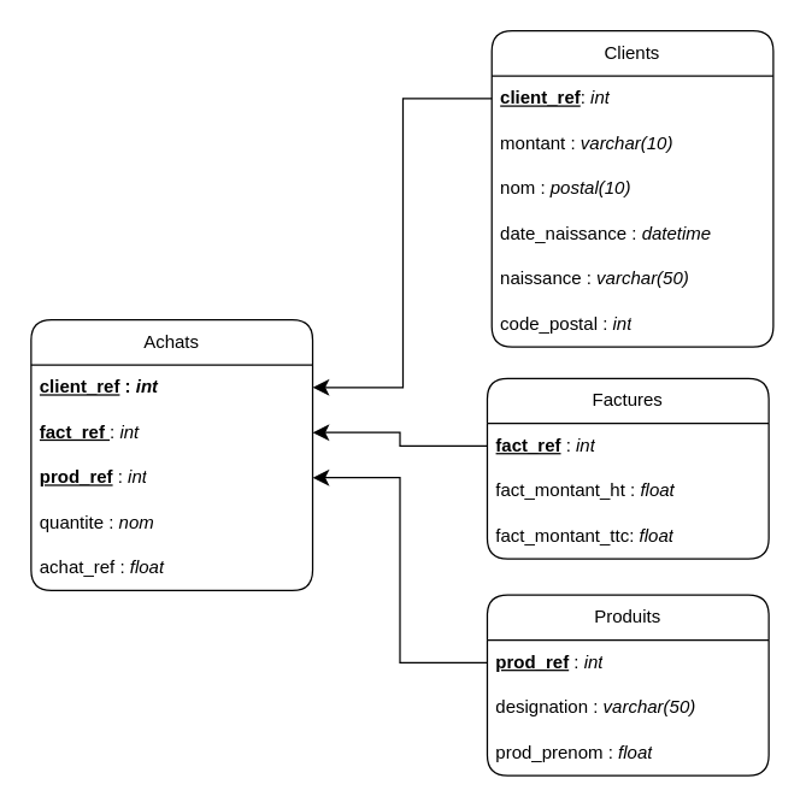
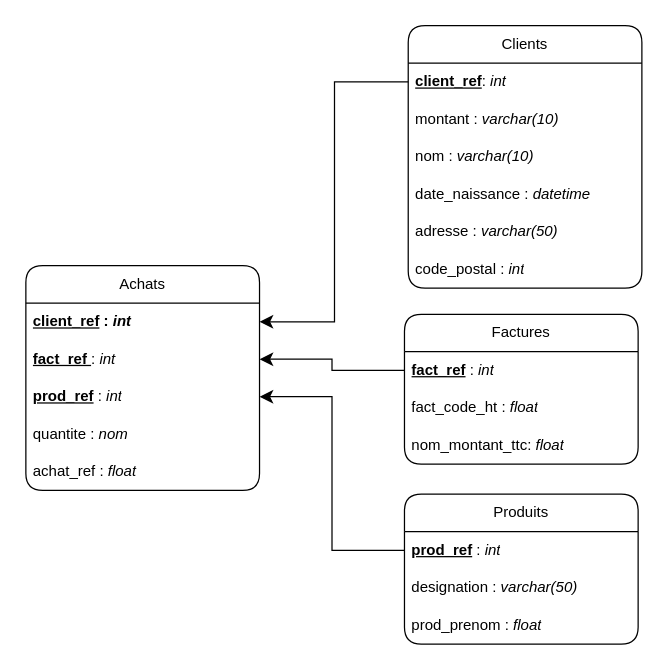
  <mxCell id="0" />
  <mxCell id="1" parent="0" />
  <mxCell id="2" value="Produits" style="swimlane;fontStyle=0;childLayout=stackLayout;horizontal=1;startSize=30;horizontalStack=0;resizeParent=1;resizeParentMax=0;resizeLast=0;collapsible=1;marginBottom=0;whiteSpace=wrap;html=1;shadow=0;swimlaneLine=1;glass=0;rounded=1;fillColor=none;fillStyle=dashed;gradientColor=default;swimlaneFillColor=none;" parent="1" vertex="1"><mxGeometry x="323" y="395" width="187" height="120" as="geometry" /></mxCell>
  <mxCell id="3" value="&lt;u&gt;&lt;b&gt;prod_ref&lt;/b&gt;&lt;/u&gt;&amp;nbsp;:&amp;nbsp;&lt;i&gt;int&lt;/i&gt;" style="text;strokeColor=none;fillColor=none;align=left;verticalAlign=middle;spacingLeft=4;spacingRight=4;overflow=hidden;points=[[0,0.5],[1,0.5]];portConstraint=eastwest;rotatable=0;whiteSpace=wrap;html=1;shadow=0;swimlaneLine=1;glass=0;rounded=1;" parent="2" vertex="1"><mxGeometry y="30" width="187" height="30" as="geometry" /></mxCell>
  <mxCell id="4" value="designation :&amp;nbsp;&lt;i&gt;varchar(50)&lt;/i&gt;" style="text;strokeColor=none;fillColor=none;align=left;verticalAlign=middle;spacingLeft=4;spacingRight=4;overflow=hidden;points=[[0,0.5],[1,0.5]];portConstraint=eastwest;rotatable=0;whiteSpace=wrap;html=1;shadow=0;swimlaneLine=1;glass=0;rounded=1;" parent="2" vertex="1"><mxGeometry y="60" width="187" height="30" as="geometry" /></mxCell>
  <mxCell id="5" value="prod_prenom :&amp;nbsp;&lt;i&gt;float&lt;/i&gt;" style="text;strokeColor=none;fillColor=none;align=left;verticalAlign=middle;spacingLeft=4;spacingRight=4;overflow=hidden;points=[[0,0.5],[1,0.5]];portConstraint=eastwest;rotatable=0;whiteSpace=wrap;html=1;shadow=0;swimlaneLine=1;glass=0;rounded=1;" parent="2" vertex="1"><mxGeometry y="90" width="187" height="30" as="geometry" /></mxCell>
  <mxCell id="6" value="Achats" style="swimlane;fontStyle=0;childLayout=stackLayout;horizontal=1;startSize=30;horizontalStack=0;resizeParent=1;resizeParentMax=0;resizeLast=0;collapsible=1;marginBottom=0;whiteSpace=wrap;html=1;shadow=0;swimlaneLine=1;glass=0;rounded=1;fillColor=none;" parent="1" vertex="1"><mxGeometry x="20" y="212" width="187" height="180" as="geometry" /></mxCell>
  <mxCell id="7" value="&lt;b&gt;&lt;u style=&quot;&quot;&gt;client_ref&lt;/u&gt; : &lt;i&gt;int&lt;/i&gt;&lt;/b&gt;" style="text;strokeColor=none;fillColor=none;align=left;verticalAlign=middle;spacingLeft=4;spacingRight=4;overflow=hidden;points=[[0,0.5],[1,0.5]];portConstraint=eastwest;rotatable=0;whiteSpace=wrap;html=1;shadow=0;swimlaneLine=1;glass=0;rounded=1;" parent="6" vertex="1"><mxGeometry y="30" width="187" height="30" as="geometry" /></mxCell>
  <mxCell id="8" value="&lt;b style=&quot;text-decoration-line: underline;&quot;&gt;fact_ref &lt;/b&gt;: &lt;i style=&quot;&quot;&gt;int&amp;nbsp;&lt;/i&gt;" style="text;strokeColor=none;fillColor=none;align=left;verticalAlign=middle;spacingLeft=4;spacingRight=4;overflow=hidden;points=[[0,0.5],[1,0.5]];portConstraint=eastwest;rotatable=0;whiteSpace=wrap;html=1;shadow=0;swimlaneLine=1;glass=0;rounded=1;" parent="6" vertex="1"><mxGeometry y="60" width="187" height="30" as="geometry" /></mxCell>
  <mxCell id="9" value="&lt;b&gt;&lt;u&gt;prod_ref&lt;/u&gt;&lt;/b&gt; : &lt;i&gt;int&lt;/i&gt;" style="text;strokeColor=none;fillColor=none;align=left;verticalAlign=middle;spacingLeft=4;spacingRight=4;overflow=hidden;points=[[0,0.5],[1,0.5]];portConstraint=eastwest;rotatable=0;whiteSpace=wrap;html=1;shadow=0;swimlaneLine=1;glass=0;rounded=1;" parent="6" vertex="1"><mxGeometry y="90" width="187" height="30" as="geometry" /></mxCell>
  <mxCell id="10" value="quantite : &lt;i&gt;nom&lt;/i&gt;" style="text;strokeColor=none;fillColor=none;align=left;verticalAlign=middle;spacingLeft=4;spacingRight=4;overflow=hidden;points=[[0,0.5],[1,0.5]];portConstraint=eastwest;rotatable=0;whiteSpace=wrap;html=1;shadow=0;swimlaneLine=1;glass=0;rounded=1;" parent="6" vertex="1"><mxGeometry y="120" width="187" height="30" as="geometry" /></mxCell>
  <mxCell id="11" value="achat_ref : &lt;i&gt;float&lt;/i&gt;" style="text;strokeColor=none;fillColor=none;align=left;verticalAlign=middle;spacingLeft=4;spacingRight=4;overflow=hidden;points=[[0,0.5],[1,0.5]];portConstraint=eastwest;rotatable=0;whiteSpace=wrap;html=1;shadow=0;swimlaneLine=1;glass=0;rounded=1;" parent="6" vertex="1"><mxGeometry y="150" width="187" height="30" as="geometry" /></mxCell>
  <mxCell id="12" value="Clients" style="swimlane;fontStyle=0;childLayout=stackLayout;horizontal=1;startSize=30;horizontalStack=0;resizeParent=1;resizeParentMax=0;resizeLast=0;collapsible=1;marginBottom=0;whiteSpace=wrap;html=1;shadow=0;swimlaneLine=1;glass=0;rounded=1;fillColor=none;fillStyle=dashed;gradientColor=default;swimlaneFillColor=none;" parent="1" vertex="1"><mxGeometry x="326" y="20" width="187" height="210" as="geometry" /></mxCell>
  <mxCell id="13" value="&lt;b&gt;&lt;u&gt;client_ref&lt;/u&gt;&lt;/b&gt;:&amp;nbsp;&lt;i&gt;int&lt;/i&gt;" style="text;strokeColor=none;fillColor=none;align=left;verticalAlign=middle;spacingLeft=4;spacingRight=4;overflow=hidden;points=[[0,0.5],[1,0.5]];portConstraint=eastwest;rotatable=0;whiteSpace=wrap;html=1;shadow=0;swimlaneLine=1;glass=0;rounded=1;" parent="12" vertex="1"><mxGeometry y="30" width="187" height="30" as="geometry" /></mxCell>
  <mxCell id="14" value="montant :&amp;nbsp;&lt;i&gt;varchar(10)&lt;/i&gt;" style="text;strokeColor=none;fillColor=none;align=left;verticalAlign=middle;spacingLeft=4;spacingRight=4;overflow=hidden;points=[[0,0.5],[1,0.5]];portConstraint=eastwest;rotatable=0;whiteSpace=wrap;html=1;shadow=0;swimlaneLine=1;glass=0;rounded=1;" parent="12" vertex="1"><mxGeometry y="60" width="187" height="30" as="geometry" /></mxCell>
- <mxCell id="15" value="nom : &lt;i&gt;postal(10)&lt;/i&gt;" style="text;strokeColor=none;fillColor=none;align=left;verticalAlign=middle;spacingLeft=4;spacingRight=4;overflow=hidden;points=[[0,0.5],[1,0.5]];portConstraint=eastwest;rotatable=0;whiteSpace=wrap;html=1;shadow=0;swimlaneLine=1;glass=0;rounded=1;" parent="12" vertex="1"><mxGeometry y="90" width="187" height="30" as="geometry" /></mxCell>
+ <mxCell id="15" value="nom : &lt;i&gt;varchar(10)&lt;/i&gt;" style="text;strokeColor=none;fillColor=none;align=left;verticalAlign=middle;spacingLeft=4;spacingRight=4;overflow=hidden;points=[[0,0.5],[1,0.5]];portConstraint=eastwest;rotatable=0;whiteSpace=wrap;html=1;shadow=0;swimlaneLine=1;glass=0;rounded=1;" parent="12" vertex="1"><mxGeometry y="90" width="187" height="30" as="geometry" /></mxCell>
  <mxCell id="16" value="date_naissance : &lt;i&gt;datetime&lt;/i&gt;" style="text;strokeColor=none;fillColor=none;align=left;verticalAlign=middle;spacingLeft=4;spacingRight=4;overflow=hidden;points=[[0,0.5],[1,0.5]];portConstraint=eastwest;rotatable=0;whiteSpace=wrap;html=1;shadow=0;swimlaneLine=1;glass=0;rounded=1;" parent="12" vertex="1"><mxGeometry y="120" width="187" height="30" as="geometry" /></mxCell>
- <mxCell id="17" value="naissance : &lt;i&gt;varchar(50)&lt;/i&gt;" style="text;strokeColor=none;fillColor=none;align=left;verticalAlign=middle;spacingLeft=4;spacingRight=4;overflow=hidden;points=[[0,0.5],[1,0.5]];portConstraint=eastwest;rotatable=0;whiteSpace=wrap;html=1;shadow=0;swimlaneLine=1;glass=0;rounded=1;" parent="12" vertex="1"><mxGeometry y="150" width="187" height="30" as="geometry" /></mxCell>
+ <mxCell id="17" value="adresse : &lt;i&gt;varchar(50)&lt;/i&gt;" style="text;strokeColor=none;fillColor=none;align=left;verticalAlign=middle;spacingLeft=4;spacingRight=4;overflow=hidden;points=[[0,0.5],[1,0.5]];portConstraint=eastwest;rotatable=0;whiteSpace=wrap;html=1;shadow=0;swimlaneLine=1;glass=0;rounded=1;" parent="12" vertex="1"><mxGeometry y="150" width="187" height="30" as="geometry" /></mxCell>
  <mxCell id="18" value="code_postal : &lt;i&gt;int&lt;/i&gt;" style="text;strokeColor=none;fillColor=none;align=left;verticalAlign=middle;spacingLeft=4;spacingRight=4;overflow=hidden;points=[[0,0.5],[1,0.5]];portConstraint=eastwest;rotatable=0;whiteSpace=wrap;html=1;shadow=0;swimlaneLine=1;glass=0;rounded=1;" parent="12" vertex="1"><mxGeometry y="180" width="187" height="30" as="geometry" /></mxCell>
  <mxCell id="19" value="Factures" style="swimlane;fontStyle=0;childLayout=stackLayout;horizontal=1;startSize=30;horizontalStack=0;resizeParent=1;resizeParentMax=0;resizeLast=0;collapsible=1;marginBottom=0;whiteSpace=wrap;html=1;shadow=0;swimlaneLine=1;glass=0;rounded=1;fillColor=none;" parent="1" vertex="1"><mxGeometry x="323" y="251" width="187" height="120" as="geometry" /></mxCell>
  <mxCell id="20" value="&lt;b&gt;&lt;u&gt;fact_ref&lt;/u&gt;&lt;/b&gt;&amp;nbsp;: &lt;i&gt;int&lt;/i&gt;" style="text;strokeColor=none;fillColor=none;align=left;verticalAlign=middle;spacingLeft=4;spacingRight=4;overflow=hidden;points=[[0,0.5],[1,0.5]];portConstraint=eastwest;rotatable=0;whiteSpace=wrap;html=1;shadow=0;swimlaneLine=1;glass=0;rounded=1;" parent="19" vertex="1"><mxGeometry y="30" width="187" height="30" as="geometry" /></mxCell>
- <mxCell id="21" value="fact_montant_ht : &lt;i&gt;float&lt;/i&gt;" style="text;strokeColor=none;fillColor=none;align=left;verticalAlign=middle;spacingLeft=4;spacingRight=4;overflow=hidden;points=[[0,0.5],[1,0.5]];portConstraint=eastwest;rotatable=0;whiteSpace=wrap;html=1;shadow=0;swimlaneLine=1;glass=0;rounded=1;" parent="19" vertex="1"><mxGeometry y="60" width="187" height="30" as="geometry" /></mxCell>
- <mxCell id="22" value="fact_montant_ttc: &lt;i&gt;float&lt;/i&gt;" style="text;strokeColor=none;fillColor=none;align=left;verticalAlign=middle;spacingLeft=4;spacingRight=4;overflow=hidden;points=[[0,0.5],[1,0.5]];portConstraint=eastwest;rotatable=0;whiteSpace=wrap;html=1;shadow=0;swimlaneLine=1;glass=0;rounded=1;" parent="19" vertex="1"><mxGeometry y="90" width="187" height="30" as="geometry" /></mxCell>
+ <mxCell id="21" value="fact_code_ht : &lt;i&gt;float&lt;/i&gt;" style="text;strokeColor=none;fillColor=none;align=left;verticalAlign=middle;spacingLeft=4;spacingRight=4;overflow=hidden;points=[[0,0.5],[1,0.5]];portConstraint=eastwest;rotatable=0;whiteSpace=wrap;html=1;shadow=0;swimlaneLine=1;glass=0;rounded=1;" parent="19" vertex="1"><mxGeometry y="60" width="187" height="30" as="geometry" /></mxCell>
+ <mxCell id="22" value="nom_montant_ttc: &lt;i&gt;float&lt;/i&gt;" style="text;strokeColor=none;fillColor=none;align=left;verticalAlign=middle;spacingLeft=4;spacingRight=4;overflow=hidden;points=[[0,0.5],[1,0.5]];portConstraint=eastwest;rotatable=0;whiteSpace=wrap;html=1;shadow=0;swimlaneLine=1;glass=0;rounded=1;" parent="19" vertex="1"><mxGeometry y="90" width="187" height="30" as="geometry" /></mxCell>
  <mxCell id="23" value="" style="edgeStyle=elbowEdgeStyle;elbow=horizontal;endArrow=classic;html=1;curved=0;rounded=0;endSize=8;startSize=8;labelBorderColor=none;strokeColor=default;targetPerimeterSpacing=13;jumpStyle=none;entryX=1;entryY=0.5;entryDx=0;entryDy=0;exitX=0;exitY=0.5;exitDx=0;exitDy=0;shadow=0;" parent="1" source="3" target="9" edge="1"><mxGeometry width="50" height="50" relative="1" as="geometry"><mxPoint x="185" y="594" as="sourcePoint" /><mxPoint x="235" y="544" as="targetPoint" /></mxGeometry></mxCell>
  <mxCell id="24" value="" style="edgeStyle=elbowEdgeStyle;elbow=horizontal;endArrow=classic;html=1;curved=0;rounded=0;endSize=8;startSize=8;labelBorderColor=none;strokeColor=default;targetPerimeterSpacing=13;jumpStyle=none;exitX=0;exitY=0.5;exitDx=0;exitDy=0;entryX=1;entryY=0.5;entryDx=0;entryDy=0;shadow=0;" parent="1" source="13" target="7" edge="1"><mxGeometry width="50" height="50" relative="1" as="geometry"><mxPoint x="593" y="300" as="sourcePoint" /><mxPoint x="643" y="250" as="targetPoint" /></mxGeometry></mxCell>
  <mxCell id="25" value="" style="edgeStyle=elbowEdgeStyle;elbow=horizontal;endArrow=classic;html=1;curved=0;rounded=0;endSize=8;startSize=8;labelBorderColor=none;strokeColor=default;targetPerimeterSpacing=13;jumpStyle=none;entryX=1;entryY=0.5;entryDx=0;entryDy=0;shadow=0;" parent="1" source="20" target="8" edge="1"><mxGeometry width="50" height="50" relative="1" as="geometry"><mxPoint x="247" y="299" as="sourcePoint" /><mxPoint x="297" y="249" as="targetPoint" /></mxGeometry></mxCell>
